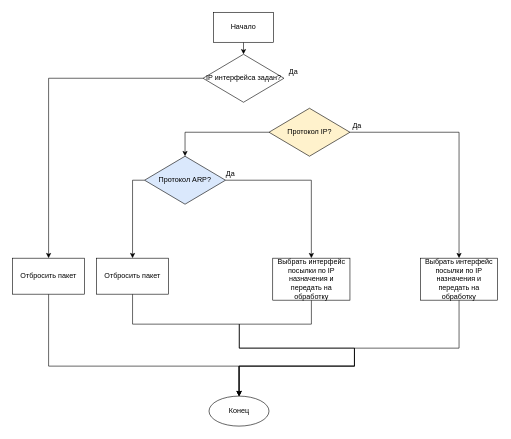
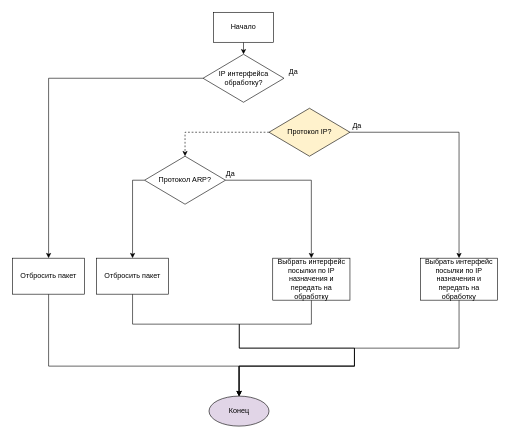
  <mxCell id="0" />
  <mxCell id="1" parent="0" />
  <mxCell id="2" style="edgeStyle=orthogonalEdgeStyle;rounded=0;orthogonalLoop=1;jettySize=auto;html=1;exitX=0.5;exitY=1;exitDx=0;exitDy=0;entryX=0.5;entryY=0;entryDx=0;entryDy=0;" edge="1" parent="1" source="3"><mxGeometry relative="1" as="geometry"><mxPoint x="405" y="90" as="targetPoint" /></mxGeometry></mxCell>
  <mxCell id="3" value="Начало" style="whiteSpace=wrap;html=1;rounded=0;" vertex="1" parent="1"><mxGeometry x="355" y="20" width="100" height="50" as="geometry" /></mxCell>
  <mxCell id="4" style="edgeStyle=orthogonalEdgeStyle;rounded=0;orthogonalLoop=1;jettySize=auto;html=1;exitX=1;exitY=0.5;exitDx=0;exitDy=0;entryX=0.5;entryY=0;entryDx=0;entryDy=0;" edge="1" parent="1" source="6" target="22"><mxGeometry relative="1" as="geometry"><mxPoint x="780" y="460" as="targetPoint" /></mxGeometry></mxCell>
- <mxCell id="5" style="edgeStyle=orthogonalEdgeStyle;rounded=0;orthogonalLoop=1;jettySize=auto;html=1;exitX=0;exitY=0.5;exitDx=0;exitDy=0;entryX=0.5;entryY=0;entryDx=0;entryDy=0;" edge="1" parent="1" source="6" target="9"><mxGeometry relative="1" as="geometry" /></mxCell>
+ <mxCell id="5" style="edgeStyle=orthogonalEdgeStyle;rounded=0;orthogonalLoop=1;jettySize=auto;html=1;exitX=0;exitY=0.5;exitDx=0;exitDy=0;entryX=0.5;entryY=0;entryDx=0;entryDy=0;dashed=1;" edge="1" parent="1" source="6" target="9"><mxGeometry relative="1" as="geometry" /></mxCell>
  <mxCell id="6" value="Протокол&amp;nbsp;IP?" style="rhombus;whiteSpace=wrap;html=1;fillColor=#fff2cc;" vertex="1" parent="1"><mxGeometry x="447.5" y="180" width="135" height="80" as="geometry" /></mxCell>
  <mxCell id="7" style="edgeStyle=orthogonalEdgeStyle;rounded=0;orthogonalLoop=1;jettySize=auto;html=1;exitX=1;exitY=0.5;exitDx=0;exitDy=0;entryX=0.5;entryY=0;entryDx=0;entryDy=0;" edge="1" parent="1" source="9" target="18"><mxGeometry relative="1" as="geometry"><mxPoint x="530" y="437" as="targetPoint" /></mxGeometry></mxCell>
  <mxCell id="8" style="edgeStyle=orthogonalEdgeStyle;rounded=0;orthogonalLoop=1;jettySize=auto;html=1;exitX=0;exitY=0.5;exitDx=0;exitDy=0;entryX=0.5;entryY=0;entryDx=0;entryDy=0;endArrow=classic;endFill=1;" edge="1" parent="1" source="9" target="11"><mxGeometry relative="1" as="geometry" /></mxCell>
- <mxCell id="9" value="Протокол&amp;nbsp;ARP?" style="rhombus;whiteSpace=wrap;html=1;fillColor=#dae8fc;" vertex="1" parent="1"><mxGeometry x="240" y="260" width="135" height="80" as="geometry" /></mxCell>
+ <mxCell id="9" value="Протокол&amp;nbsp;ARP?" style="rhombus;whiteSpace=wrap;html=1;" vertex="1" parent="1"><mxGeometry x="240" y="260" width="135" height="80" as="geometry" /></mxCell>
  <mxCell id="10" style="edgeStyle=orthogonalEdgeStyle;rounded=0;orthogonalLoop=1;jettySize=auto;html=1;endArrow=classic;endFill=1;entryX=0.5;entryY=0;entryDx=0;entryDy=0;" edge="1" parent="1" source="11" target="12"><mxGeometry relative="1" as="geometry"><mxPoint x="450" y="650" as="targetPoint" /><Array as="points"><mxPoint x="220" y="540" /><mxPoint x="398" y="540" /><mxPoint x="398" y="580" /><mxPoint x="590" y="580" /><mxPoint x="590" y="610" /><mxPoint x="398" y="610" /></Array></mxGeometry></mxCell>
  <mxCell id="11" value="Отбросить пакет" style="rounded=0;whiteSpace=wrap;html=1;" vertex="1" parent="1"><mxGeometry x="160" y="430" width="120" height="60" as="geometry" /></mxCell>
- <mxCell id="12" value="Конец" style="ellipse;whiteSpace=wrap;html=1;" vertex="1" parent="1"><mxGeometry x="347.5" y="660" width="100" height="50" as="geometry" /></mxCell>
+ <mxCell id="12" value="Конец" style="ellipse;whiteSpace=wrap;html=1;fillColor=#e1d5e7;" vertex="1" parent="1"><mxGeometry x="347.5" y="660" width="100" height="50" as="geometry" /></mxCell>
  <mxCell id="13" value="Да" style="text;html=1;align=center;verticalAlign=middle;resizable=0;points=[];autosize=1;strokeColor=none;fillColor=none;" vertex="1" parent="1"><mxGeometry x="367.5" y="280" width="30" height="20" as="geometry" /></mxCell>
  <mxCell id="14" value="Да" style="text;html=1;align=center;verticalAlign=middle;resizable=0;points=[];autosize=1;strokeColor=none;fillColor=none;" vertex="1" parent="1"><mxGeometry x="578.75" y="200" width="30" height="20" as="geometry" /></mxCell>
  <mxCell id="15" style="edgeStyle=orthogonalEdgeStyle;rounded=0;orthogonalLoop=1;jettySize=auto;html=1;exitX=0;exitY=0.5;exitDx=0;exitDy=0;entryX=0.5;entryY=0;entryDx=0;entryDy=0;endArrow=classic;endFill=1;" edge="1" parent="1" source="16" target="20"><mxGeometry relative="1" as="geometry" /></mxCell>
- <mxCell id="16" value="IP интерфейса задан?" style="rhombus;whiteSpace=wrap;html=1;" vertex="1" parent="1"><mxGeometry x="337.5" y="90" width="135" height="80" as="geometry" /></mxCell>
+ <mxCell id="16" value="IP интерфейса обработку?" style="rhombus;whiteSpace=wrap;html=1;" vertex="1" parent="1"><mxGeometry x="337.5" y="90" width="135" height="80" as="geometry" /></mxCell>
  <mxCell id="17" style="edgeStyle=orthogonalEdgeStyle;rounded=0;orthogonalLoop=1;jettySize=auto;html=1;endArrow=classic;endFill=1;" edge="1" parent="1" source="18"><mxGeometry relative="1" as="geometry"><mxPoint x="398" y="660" as="targetPoint" /><Array as="points"><mxPoint x="518" y="540" /><mxPoint x="398" y="540" /><mxPoint x="398" y="580" /><mxPoint x="590" y="580" /><mxPoint x="590" y="610" /><mxPoint x="398" y="610" /></Array></mxGeometry></mxCell>
  <mxCell id="18" value="Выбрать интерфейс посылки по IP назначения и передать на обработку" style="rounded=0;whiteSpace=wrap;html=1;" vertex="1" parent="1"><mxGeometry x="453.75" y="430" width="128.75" height="70" as="geometry" /></mxCell>
  <mxCell id="19" style="edgeStyle=orthogonalEdgeStyle;rounded=0;orthogonalLoop=1;jettySize=auto;html=1;exitX=0.5;exitY=1;exitDx=0;exitDy=0;entryX=0.5;entryY=0;entryDx=0;entryDy=0;endArrow=classic;endFill=1;" edge="1" parent="1" source="20" target="12"><mxGeometry relative="1" as="geometry"><Array as="points"><mxPoint x="80" y="610" /><mxPoint x="398" y="610" /></Array></mxGeometry></mxCell>
  <mxCell id="20" value="Отбросить пакет" style="rounded=0;whiteSpace=wrap;html=1;" vertex="1" parent="1"><mxGeometry x="20" y="430" width="120" height="60" as="geometry" /></mxCell>
  <mxCell id="21" style="edgeStyle=orthogonalEdgeStyle;rounded=0;orthogonalLoop=1;jettySize=auto;html=1;endArrow=classic;endFill=1;entryX=0.5;entryY=0;entryDx=0;entryDy=0;" edge="1" parent="1" source="22" target="12"><mxGeometry relative="1" as="geometry"><mxPoint x="450" y="650" as="targetPoint" /><Array as="points"><mxPoint x="764" y="580" /><mxPoint x="590" y="580" /><mxPoint x="590" y="610" /><mxPoint x="398" y="610" /></Array></mxGeometry></mxCell>
  <mxCell id="22" value="Выбрать интерфейс посылки по IP назначения и передать на обработку" style="rounded=0;whiteSpace=wrap;html=1;" vertex="1" parent="1"><mxGeometry x="700" y="430" width="128.75" height="70" as="geometry" /></mxCell>
  <mxCell id="23" value="Да" style="text;html=1;align=center;verticalAlign=middle;resizable=0;points=[];autosize=1;strokeColor=none;fillColor=none;" vertex="1" parent="1"><mxGeometry x="472.5" y="110" width="30" height="20" as="geometry" /></mxCell>
